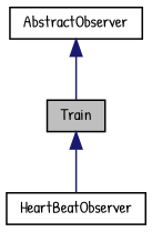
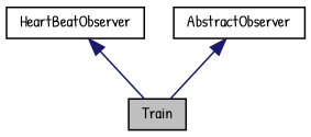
  digraph {
    fontname="Patrick Hand"
    node [color=black fillcolor=white fontname="Patrick Hand" fontsize=10 shape=record style=filled]
    edge [color=midnightblue dir=back fontname="Patrick Hand" fontsize=10 labelfontname=Helvetica labelfontsize=10 style=solid]
    n1 [fillcolor=grey75 fontcolor=black height=0.2 label=Train width=0.4]
    n2 [height=0.2 label=HeartBeatObserver width=0.4]
    n3 [height=0.2 label=AbstractObserver width=0.4]
-   n1 -> n2
+   n2 -> n1
    n3 -> n1
  }
